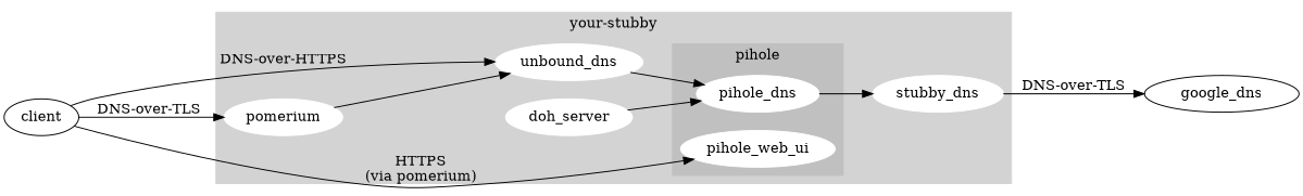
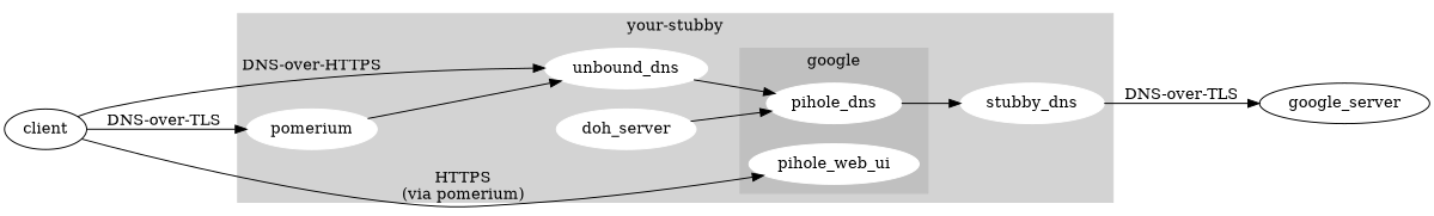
  digraph {
    rankdir=LR
    node [color=white style=filled]
    pihole_dns
    pihole_web_ui
    pomerium
    doh_server
    stubby_dns
    unbound_dns
-   google_dns [color="" style=""]
+   google_dns [label=google_server color="" style=""]
    client [color="" style=""]
    subgraph cluster_1 {
      color=lightgrey
      label="your-stubby"
      style=filled
      pomerium
      doh_server
      stubby_dns
      unbound_dns
      subgraph cluster_2 {
        color=grey
-       label=pihole
+       label=google
        style=filled
        pihole_dns
        pihole_web_ui
      }
    }
    pihole_dns -> stubby_dns
    pomerium -> unbound_dns
    doh_server -> pihole_dns
    stubby_dns -> google_dns [label="DNS-over-TLS"]
    unbound_dns -> pihole_dns
    client -> pihole_web_ui [label="HTTPS\n(via pomerium)"]
    client -> pomerium [label="DNS-over-TLS"]
    client -> unbound_dns [label="DNS-over-HTTPS"]
  }
